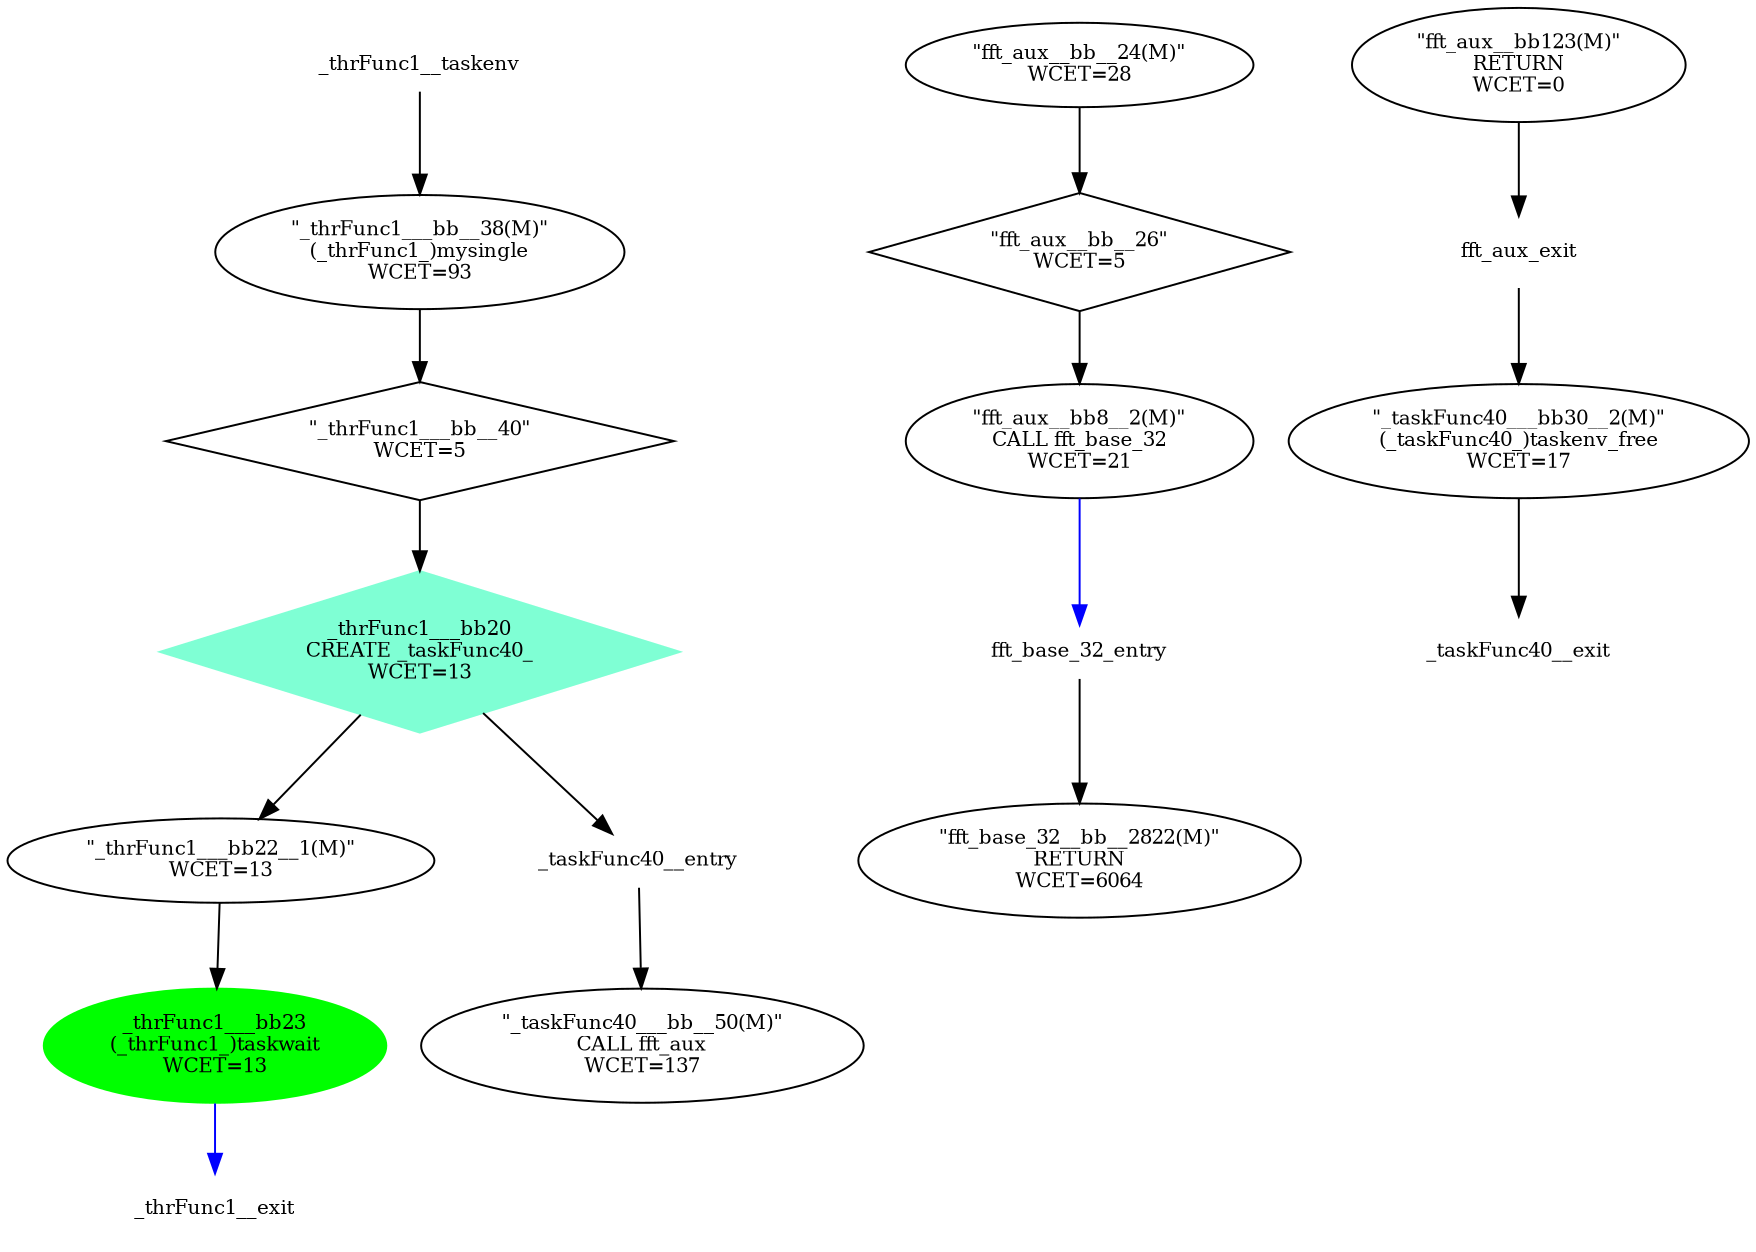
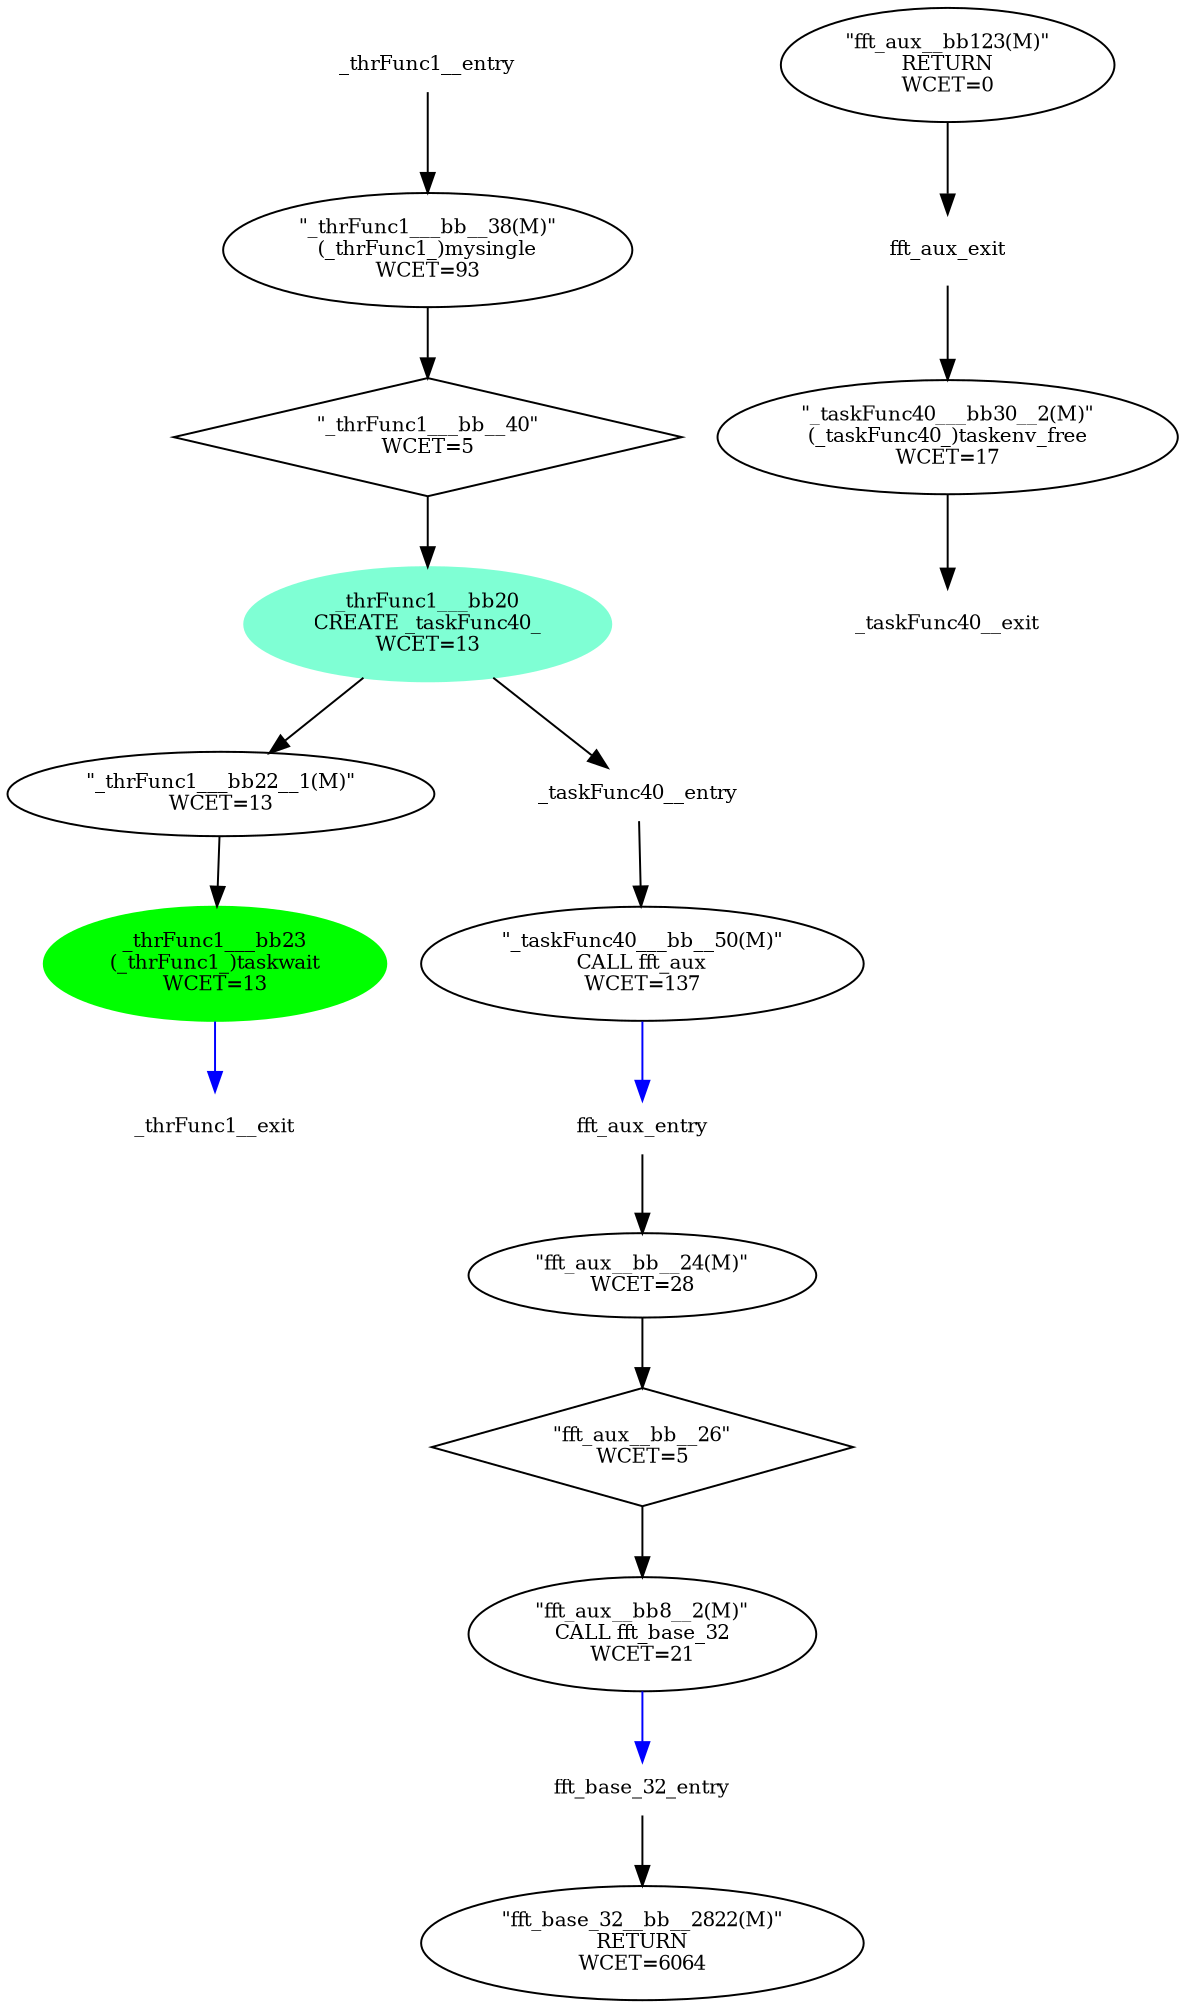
  strict digraph {
    fontsize=10
    rankdir=TB
    node [fontsize=10]
    n1 [label="\"_thrFunc1___bb__38(M)\"\n(_thrFunc1_)mysingle\nWCET=93" width=0.01]
    n2 [label="\"_thrFunc1___bb__40\"\nWCET=5" shape=diamond width=0.01]
-   n3 [color=aquamarine label="_thrFunc1___bb20\nCREATE _taskFunc40_\nWCET=13" style=filled width=0.01 shape=diamond]
+   n3 [color=aquamarine label="_thrFunc1___bb20\nCREATE _taskFunc40_\nWCET=13" style=filled width=0.01]
    n4 [color=green label="_thrFunc1___bb23\n(_thrFunc1_)taskwait\nWCET=13" style=filled width=0.01]
    n5 [color=white label=_thrFunc1__exit width=0.01]
    n6 [label="\"_thrFunc1___bb22__1(M)\"\nWCET=13" width=0.01]
-   n7 [color=white height=0.01 label=_thrFunc1__taskenv width=0.01]
+   n7 [color=white height=0.01 label=_thrFunc1__entry width=0.01]
    n8 [color=white height=0.01 label=_taskFunc40__entry width=0.01]
    n9 [label="\"_taskFunc40___bb__50(M)\"\nCALL fft_aux\nWCET=137" width=0.01]
+   n10 [color=white height=0.01 label=fft_aux_entry width=0.01]
    n11 [label="\"fft_aux__bb__24(M)\"\nWCET=28" width=0.01]
    n12 [color=white label=_taskFunc40__exit width=0.01]
    n13 [label="\"_taskFunc40___bb30__2(M)\"\n(_taskFunc40_)taskenv_free\nWCET=17" width=0.01]
    n14 [label="\"fft_aux__bb__26\"\nWCET=5" shape=diamond width=0.01]
    n15 [label="\"fft_aux__bb8__2(M)\"\nCALL fft_base_32\nWCET=21" width=0.01]
    n16 [color=white height=0.01 label=fft_base_32_entry width=0.01]
    n17 [label="\"fft_aux__bb123(M)\"\nRETURN\nWCET=0" width=0.01]
    n18 [color=white label=fft_aux_exit width=0.01]
    n19 [label="\"fft_base_32__bb__2822(M)\"\nRETURN\nWCET=6064" width=0.01]
    n1 -> n2
    n2 -> n3
    n3 -> n6
    n3 -> n8 [color=black]
    n4 -> n5 [color=blue]
    n6 -> n4
    n7 -> n1
    n8 -> n9
+   n9 -> n10 [color=blue]
+   n10 -> n11
    n11 -> n14
    n13 -> n12
    n14 -> n15
    n15 -> n16 [color=blue]
    n16 -> n19
    n17 -> n18
    n18 -> n13
  }
